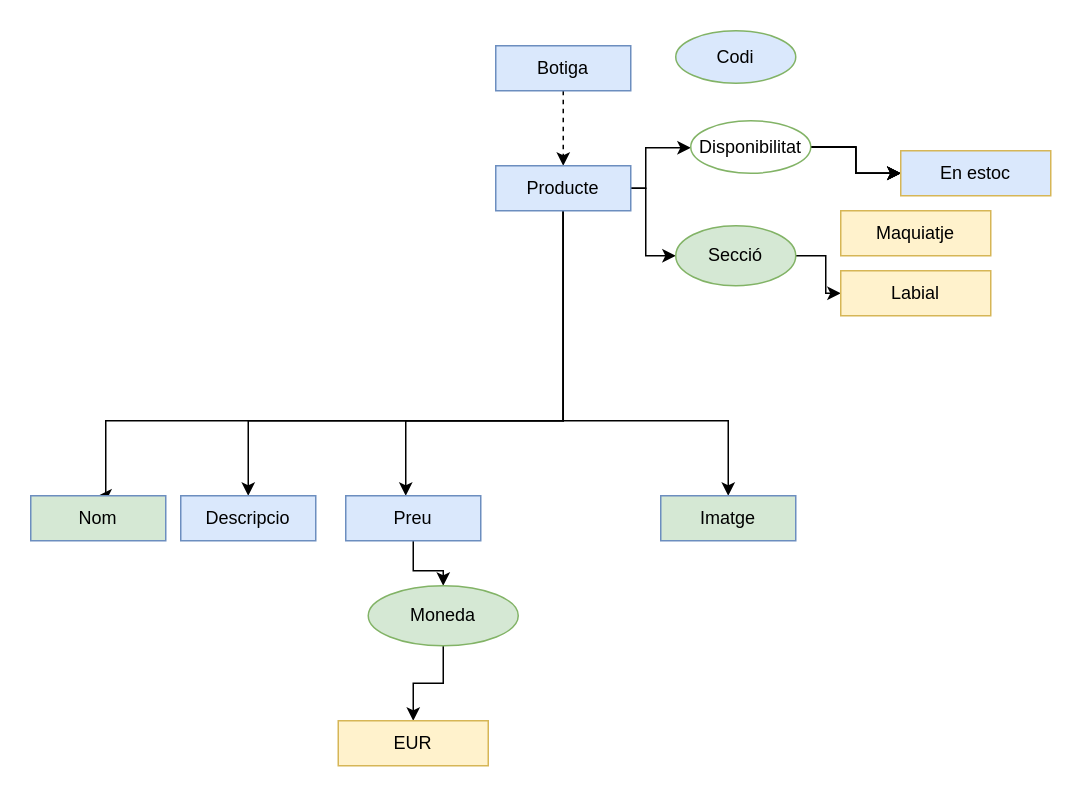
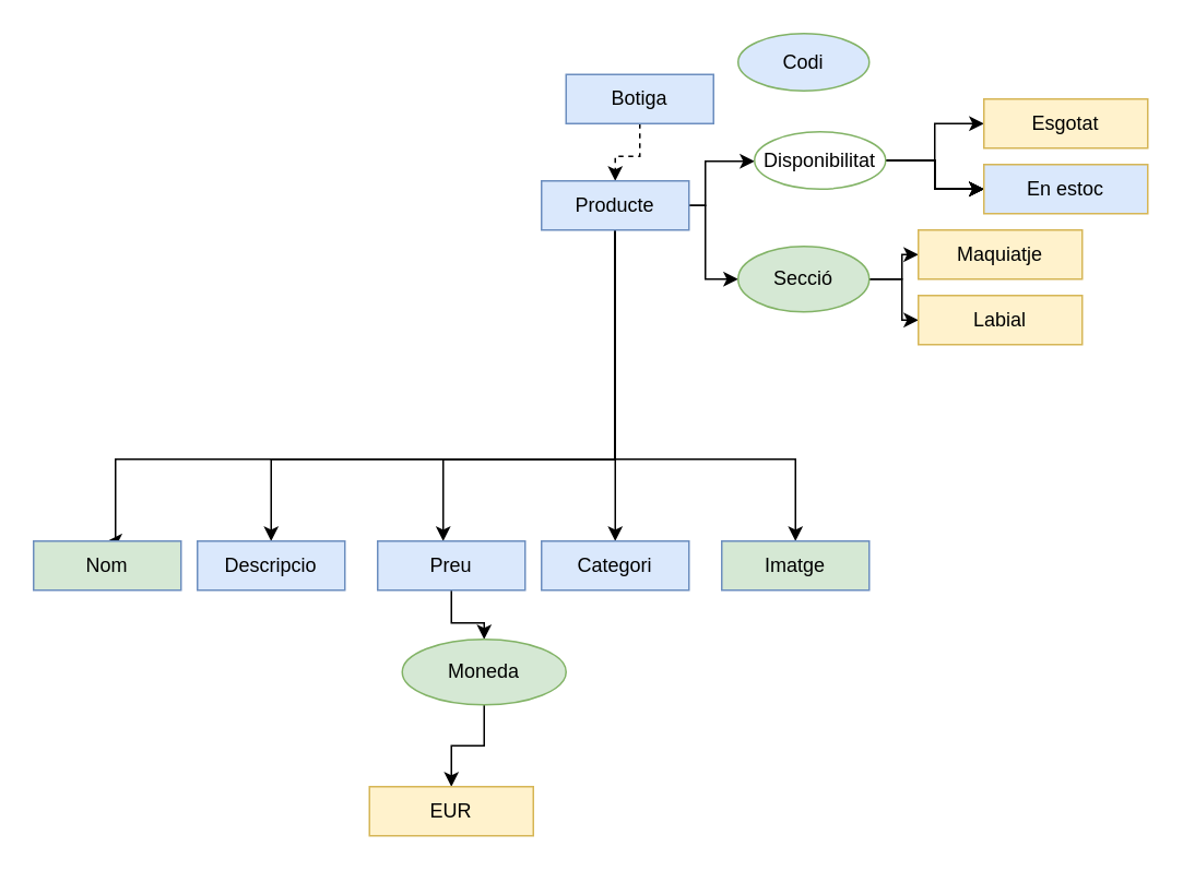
  <mxCell id="0" />
  <mxCell id="1" parent="0" />
  <mxCell id="2" style="edgeStyle=orthogonalEdgeStyle;rounded=0;orthogonalLoop=1;jettySize=auto;html=1;exitX=0.5;exitY=1;exitDx=0;exitDy=0;dashed=1;" edge="1" parent="1" source="3" target="11"><mxGeometry relative="1" as="geometry" /></mxCell>
- <mxCell id="3" value="Botiga" style="rounded=0;whiteSpace=wrap;html=1;fillColor=#dae8fc;strokeColor=#6c8ebf;" vertex="1" parent="1"><mxGeometry x="330" y="30" width="90" height="30" as="geometry" /></mxCell>
+ <mxCell id="3" value="Botiga" style="rounded=0;whiteSpace=wrap;html=1;fillColor=#dae8fc;strokeColor=#6c8ebf;" vertex="1" parent="1"><mxGeometry x="345" y="45" width="90" height="30" as="geometry" /></mxCell>
  <mxCell id="4" style="edgeStyle=orthogonalEdgeStyle;rounded=0;orthogonalLoop=1;jettySize=auto;html=1;entryX=0.5;entryY=0;entryDx=0;entryDy=0;" edge="1" parent="1" source="11" target="22"><mxGeometry relative="1" as="geometry"><Array as="points"><mxPoint x="375" y="280" /><mxPoint x="70" y="280" /><mxPoint x="70" y="330" /></Array></mxGeometry></mxCell>
  <mxCell id="5" style="edgeStyle=orthogonalEdgeStyle;rounded=0;orthogonalLoop=1;jettySize=auto;html=1;exitX=0.5;exitY=1;exitDx=0;exitDy=0;entryX=0.5;entryY=0;entryDx=0;entryDy=0;" edge="1" parent="1" source="11" target="18"><mxGeometry relative="1" as="geometry"><Array as="points"><mxPoint x="375" y="280" /><mxPoint x="165" y="280" /></Array></mxGeometry></mxCell>
  <mxCell id="6" style="edgeStyle=orthogonalEdgeStyle;rounded=0;orthogonalLoop=1;jettySize=auto;html=1;exitX=0.5;exitY=1;exitDx=0;exitDy=0;" edge="1" parent="1" source="11" target="20"><mxGeometry relative="1" as="geometry"><Array as="points"><mxPoint x="375" y="280" /><mxPoint x="270" y="280" /></Array></mxGeometry></mxCell>
+ <mxCell id="7" style="edgeStyle=orthogonalEdgeStyle;rounded=0;orthogonalLoop=1;jettySize=auto;html=1;" edge="1" parent="1" source="11" target="21"><mxGeometry relative="1" as="geometry" /></mxCell>
  <mxCell id="8" style="edgeStyle=orthogonalEdgeStyle;rounded=0;orthogonalLoop=1;jettySize=auto;html=1;exitX=1;exitY=0.5;exitDx=0;exitDy=0;entryX=0;entryY=0.5;entryDx=0;entryDy=0;" edge="1" parent="1" source="11" target="15"><mxGeometry relative="1" as="geometry"><Array as="points"><mxPoint x="430" y="125" /><mxPoint x="430" y="170" /></Array></mxGeometry></mxCell>
  <mxCell id="9" style="edgeStyle=orthogonalEdgeStyle;rounded=0;orthogonalLoop=1;jettySize=auto;html=1;" edge="1" parent="1" source="11" target="32"><mxGeometry relative="1" as="geometry"><Array as="points"><mxPoint x="430" y="125" /><mxPoint x="430" y="98" /></Array></mxGeometry></mxCell>
  <mxCell id="10" style="edgeStyle=orthogonalEdgeStyle;rounded=0;orthogonalLoop=1;jettySize=auto;html=1;" edge="1" parent="1" source="11" target="26"><mxGeometry relative="1" as="geometry"><Array as="points"><mxPoint x="375" y="280" /><mxPoint x="485" y="280" /></Array></mxGeometry></mxCell>
  <mxCell id="11" value="Producte" style="rounded=0;whiteSpace=wrap;html=1;fillColor=#dae8fc;strokeColor=#6c8ebf;" vertex="1" parent="1"><mxGeometry x="330" y="110" width="90" height="30" as="geometry" /></mxCell>
  <mxCell id="12" value="Codi" style="ellipse;whiteSpace=wrap;html=1;fillColor=#dae8fc;strokeColor=#82b366;" vertex="1" parent="1"><mxGeometry x="450" y="20" width="80" height="35" as="geometry" /></mxCell>
+ <mxCell id="13" style="edgeStyle=orthogonalEdgeStyle;rounded=0;orthogonalLoop=1;jettySize=auto;html=1;entryX=0;entryY=0.5;entryDx=0;entryDy=0;" edge="1" parent="1" source="15" target="16"><mxGeometry relative="1" as="geometry" /></mxCell>
  <mxCell id="14" style="edgeStyle=orthogonalEdgeStyle;rounded=0;orthogonalLoop=1;jettySize=auto;html=1;" edge="1" parent="1" source="15" target="17"><mxGeometry relative="1" as="geometry" /></mxCell>
  <mxCell id="15" value="Secció" style="ellipse;whiteSpace=wrap;html=1;fillColor=#d5e8d4;strokeColor=#82b366;" vertex="1" parent="1"><mxGeometry x="450" y="150" width="80" height="40" as="geometry" /></mxCell>
  <mxCell id="16" value="Maquiatje" style="whiteSpace=wrap;html=1;fillColor=#fff2cc;strokeColor=#d6b656;" vertex="1" parent="1"><mxGeometry x="560" y="140" width="100" height="30" as="geometry" /></mxCell>
  <mxCell id="17" value="Labial" style="whiteSpace=wrap;html=1;fillColor=#fff2cc;strokeColor=#d6b656;" vertex="1" parent="1"><mxGeometry x="560" y="180" width="100" height="30" as="geometry" /></mxCell>
  <mxCell id="18" value="Descripcio" style="rounded=0;whiteSpace=wrap;html=1;fillColor=#dae8fc;strokeColor=#6c8ebf;" vertex="1" parent="1"><mxGeometry x="120" y="330" width="90" height="30" as="geometry" /></mxCell>
  <mxCell id="19" value="" style="edgeStyle=orthogonalEdgeStyle;rounded=0;orthogonalLoop=1;jettySize=auto;html=1;" edge="1" parent="1" source="20" target="24"><mxGeometry relative="1" as="geometry" /></mxCell>
  <mxCell id="20" value="Preu" style="rounded=0;whiteSpace=wrap;html=1;fillColor=#dae8fc;strokeColor=#6c8ebf;" vertex="1" parent="1"><mxGeometry x="230" y="330" width="90" height="30" as="geometry" /></mxCell>
+ <mxCell id="21" value="Categori" style="rounded=0;whiteSpace=wrap;html=1;fillColor=#dae8fc;strokeColor=#6c8ebf;" vertex="1" parent="1"><mxGeometry x="330" y="330" width="90" height="30" as="geometry" /></mxCell>
  <mxCell id="22" value="Nom" style="rounded=0;whiteSpace=wrap;html=1;fillColor=#d5e8d4;strokeColor=#6c8ebf;" vertex="1" parent="1"><mxGeometry x="20" y="330" width="90" height="30" as="geometry" /></mxCell>
  <mxCell id="23" value="" style="edgeStyle=orthogonalEdgeStyle;rounded=0;orthogonalLoop=1;jettySize=auto;html=1;" edge="1" parent="1" source="24" target="25"><mxGeometry relative="1" as="geometry" /></mxCell>
  <mxCell id="24" value="Moneda" style="ellipse;whiteSpace=wrap;html=1;fillColor=#d5e8d4;strokeColor=#82b366;" vertex="1" parent="1"><mxGeometry x="245" y="390" width="100" height="40" as="geometry" /></mxCell>
  <mxCell id="25" value="EUR" style="whiteSpace=wrap;html=1;fillColor=#fff2cc;strokeColor=#d6b656;" vertex="1" parent="1"><mxGeometry x="225" y="480" width="100" height="30" as="geometry" /></mxCell>
  <mxCell id="26" value="Imatge" style="rounded=0;whiteSpace=wrap;html=1;fillColor=#d5e8d4;strokeColor=#6c8ebf;" vertex="1" parent="1"><mxGeometry x="440" y="330" width="90" height="30" as="geometry" /></mxCell>
  <mxCell id="27" value="" style="edgeStyle=orthogonalEdgeStyle;rounded=0;orthogonalLoop=1;jettySize=auto;html=1;" edge="1" parent="1" source="32" target="34"><mxGeometry relative="1" as="geometry" /></mxCell>
  <mxCell id="28" value="" style="edgeStyle=orthogonalEdgeStyle;rounded=0;orthogonalLoop=1;jettySize=auto;html=1;" edge="1" parent="1" source="32" target="34"><mxGeometry relative="1" as="geometry" /></mxCell>
  <mxCell id="29" value="" style="edgeStyle=orthogonalEdgeStyle;rounded=0;orthogonalLoop=1;jettySize=auto;html=1;" edge="1" parent="1" source="32" target="34"><mxGeometry relative="1" as="geometry" /></mxCell>
  <mxCell id="30" value="" style="edgeStyle=orthogonalEdgeStyle;rounded=0;orthogonalLoop=1;jettySize=auto;html=1;" edge="1" parent="1" source="32" target="34"><mxGeometry relative="1" as="geometry" /></mxCell>
+ <mxCell id="31" style="edgeStyle=orthogonalEdgeStyle;rounded=0;orthogonalLoop=1;jettySize=auto;html=1;" edge="1" parent="1" source="32" target="33"><mxGeometry relative="1" as="geometry" /></mxCell>
  <mxCell id="32" value="Disponibilitat" style="ellipse;whiteSpace=wrap;html=1;fillColor=#ffffff;strokeColor=#82b366;" vertex="1" parent="1"><mxGeometry x="460" y="80" width="80" height="35" as="geometry" /></mxCell>
+ <mxCell id="33" value="Esgotat" style="whiteSpace=wrap;html=1;fillColor=#fff2cc;strokeColor=#d6b656;" vertex="1" parent="1"><mxGeometry x="600" y="60" width="100" height="30" as="geometry" /></mxCell>
  <mxCell id="34" value="En estoc" style="whiteSpace=wrap;html=1;fillColor=#dae8fc;strokeColor=#d6b656;" vertex="1" parent="1"><mxGeometry x="600" y="100" width="100" height="30" as="geometry" /></mxCell>
